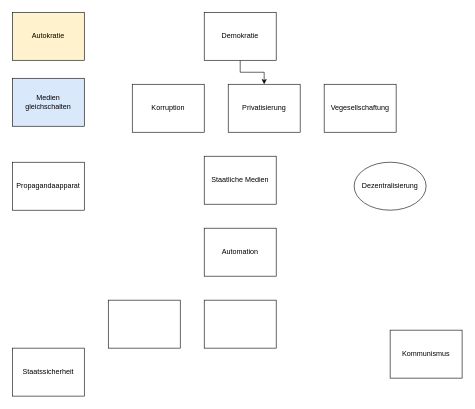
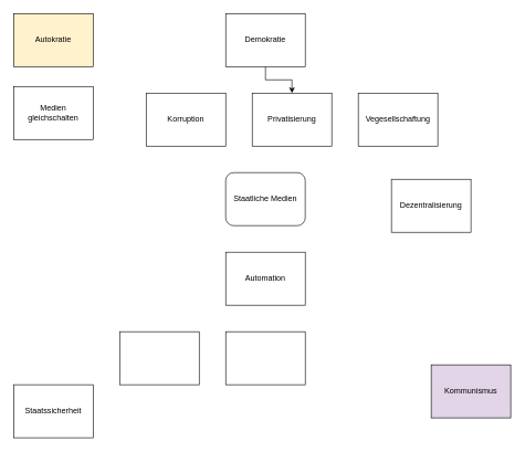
  <mxCell id="0" />
  <mxCell id="1" parent="0" />
- <mxCell id="2" value="Propagandaapparat" style="rounded=0;whiteSpace=wrap;html=1;" vertex="1" parent="1"><mxGeometry x="20" y="270" width="120" height="80" as="geometry" /></mxCell>
- <mxCell id="3" value="Medien gleichschalten" style="rounded=0;whiteSpace=wrap;html=1;fillColor=#dae8fc;" vertex="1" parent="1"><mxGeometry x="20" y="130" width="120" height="80" as="geometry" /></mxCell>
+ <mxCell id="3" value="Medien gleichschalten" style="rounded=0;whiteSpace=wrap;html=1;" vertex="1" parent="1"><mxGeometry x="20" y="130" width="120" height="80" as="geometry" /></mxCell>
  <mxCell id="4" value="Staatssicherheit" style="rounded=0;whiteSpace=wrap;html=1;" vertex="1" parent="1"><mxGeometry x="20" y="580" width="120" height="80" as="geometry" /></mxCell>
  <mxCell id="5" value="Korruption" style="rounded=0;whiteSpace=wrap;html=1;" vertex="1" parent="1"><mxGeometry x="220" y="140" width="120" height="80" as="geometry" /></mxCell>
  <mxCell id="6" value="Privatisierung" style="rounded=0;whiteSpace=wrap;html=1;" vertex="1" parent="1"><mxGeometry x="380" y="140" width="120" height="80" as="geometry" /></mxCell>
- <mxCell id="7" value="Staatliche Medien" style="rounded=0;whiteSpace=wrap;html=1;" vertex="1" parent="1"><mxGeometry x="340" y="260" width="120" height="80" as="geometry" /></mxCell>
+ <mxCell id="7" value="Staatliche Medien" style="whiteSpace=wrap;html=1;rounded=1;" vertex="1" parent="1"><mxGeometry x="340" y="260" width="120" height="80" as="geometry" /></mxCell>
  <mxCell id="8" value="" style="rounded=0;whiteSpace=wrap;html=1;" vertex="1" parent="1"><mxGeometry x="180" y="500" width="120" height="80" as="geometry" /></mxCell>
  <mxCell id="9" value="Autokratie" style="rounded=0;whiteSpace=wrap;html=1;fillColor=#fff2cc;" vertex="1" parent="1"><mxGeometry x="20" y="20" width="120" height="80" as="geometry" /></mxCell>
  <mxCell id="10" style="edgeStyle=orthogonalEdgeStyle;rounded=0;orthogonalLoop=1;jettySize=auto;html=1;exitX=0.5;exitY=1;exitDx=0;exitDy=0;" edge="1" parent="1" source="11" target="6"><mxGeometry relative="1" as="geometry" /></mxCell>
  <mxCell id="11" value="Demokratie" style="rounded=0;whiteSpace=wrap;html=1;" vertex="1" parent="1"><mxGeometry x="340" y="20" width="120" height="80" as="geometry" /></mxCell>
- <mxCell id="12" value="Kommunismus" style="rounded=0;whiteSpace=wrap;html=1;" vertex="1" parent="1"><mxGeometry x="650" y="550" width="120" height="80" as="geometry" /></mxCell>
+ <mxCell id="12" value="Kommunismus" style="rounded=0;whiteSpace=wrap;html=1;fillColor=#e1d5e7;" vertex="1" parent="1"><mxGeometry x="650" y="550" width="120" height="80" as="geometry" /></mxCell>
  <mxCell id="13" value="Vegesellschaftung" style="rounded=0;whiteSpace=wrap;html=1;" vertex="1" parent="1"><mxGeometry x="540" y="140" width="120" height="80" as="geometry" /></mxCell>
- <mxCell id="14" value="Dezentralisierung" style="ellipse;whiteSpace=wrap;html=1;" vertex="1" parent="1"><mxGeometry x="590" y="270" width="120" height="80" as="geometry" /></mxCell>
+ <mxCell id="14" value="Dezentralisierung" style="rounded=0;whiteSpace=wrap;html=1;" vertex="1" parent="1"><mxGeometry x="590" y="270" width="120" height="80" as="geometry" /></mxCell>
  <mxCell id="15" value="Automation" style="rounded=0;whiteSpace=wrap;html=1;" vertex="1" parent="1"><mxGeometry x="340" y="380" width="120" height="80" as="geometry" /></mxCell>
  <mxCell id="16" value="" style="rounded=0;whiteSpace=wrap;html=1;" vertex="1" parent="1"><mxGeometry x="340" y="500" width="120" height="80" as="geometry" /></mxCell>
